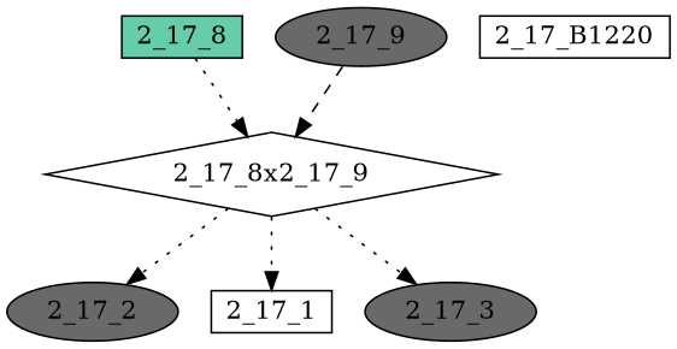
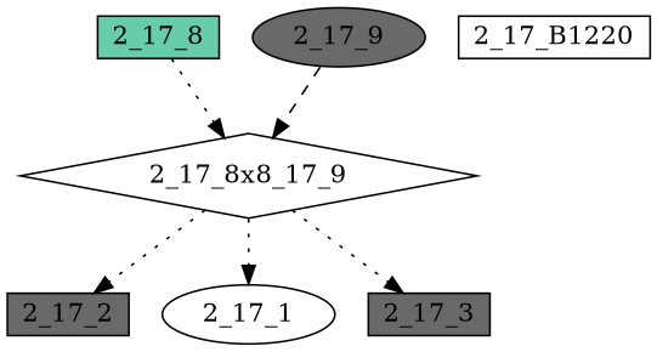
  digraph {
    node [fillcolor=dimgrey fontcolor=black regular=0 shape=box style=filled]
    edge [style=dotted]
-   "2_17_2" [height=0.3 shape=ellipse width=0.5]
-   "2_17_8x2_17_9" [height=.1 shape=diamond width=.1 fillcolor="" fontcolor="" regular="" style=""]
-   "2_17_1" [fillcolor=white height=0.3 width=0.5]
-   "2_17_3" [height=0.3 shape=ellipse width=0.5]
+   "2_17_2" [height=0.3 width=0.5]
+   "2_17_8x2_17_9" [height=.1 shape=diamond width=.1 label="2_17_8x8_17_9" fillcolor="" fontcolor="" regular="" style=""]
+   "2_17_1" [fillcolor=white height=0.3 shape=ellipse width=0.5]
+   "2_17_3" [height=0.3 width=0.5]
    "2_17_B1220" [fillcolor=white height=0.3 width=0.5]
    "2_17_8" [fillcolor=aquamarine3 height=0.3 width=0.5]
    "2_17_9" [height=0.3 shape=ellipse width=0.5]
    "2_17_8x2_17_9" -> "2_17_2"
    "2_17_8x2_17_9" -> "2_17_1"
    "2_17_8x2_17_9" -> "2_17_3"
    "2_17_8" -> "2_17_8x2_17_9"
    "2_17_9" -> "2_17_8x2_17_9" [style=dashed]
  }
